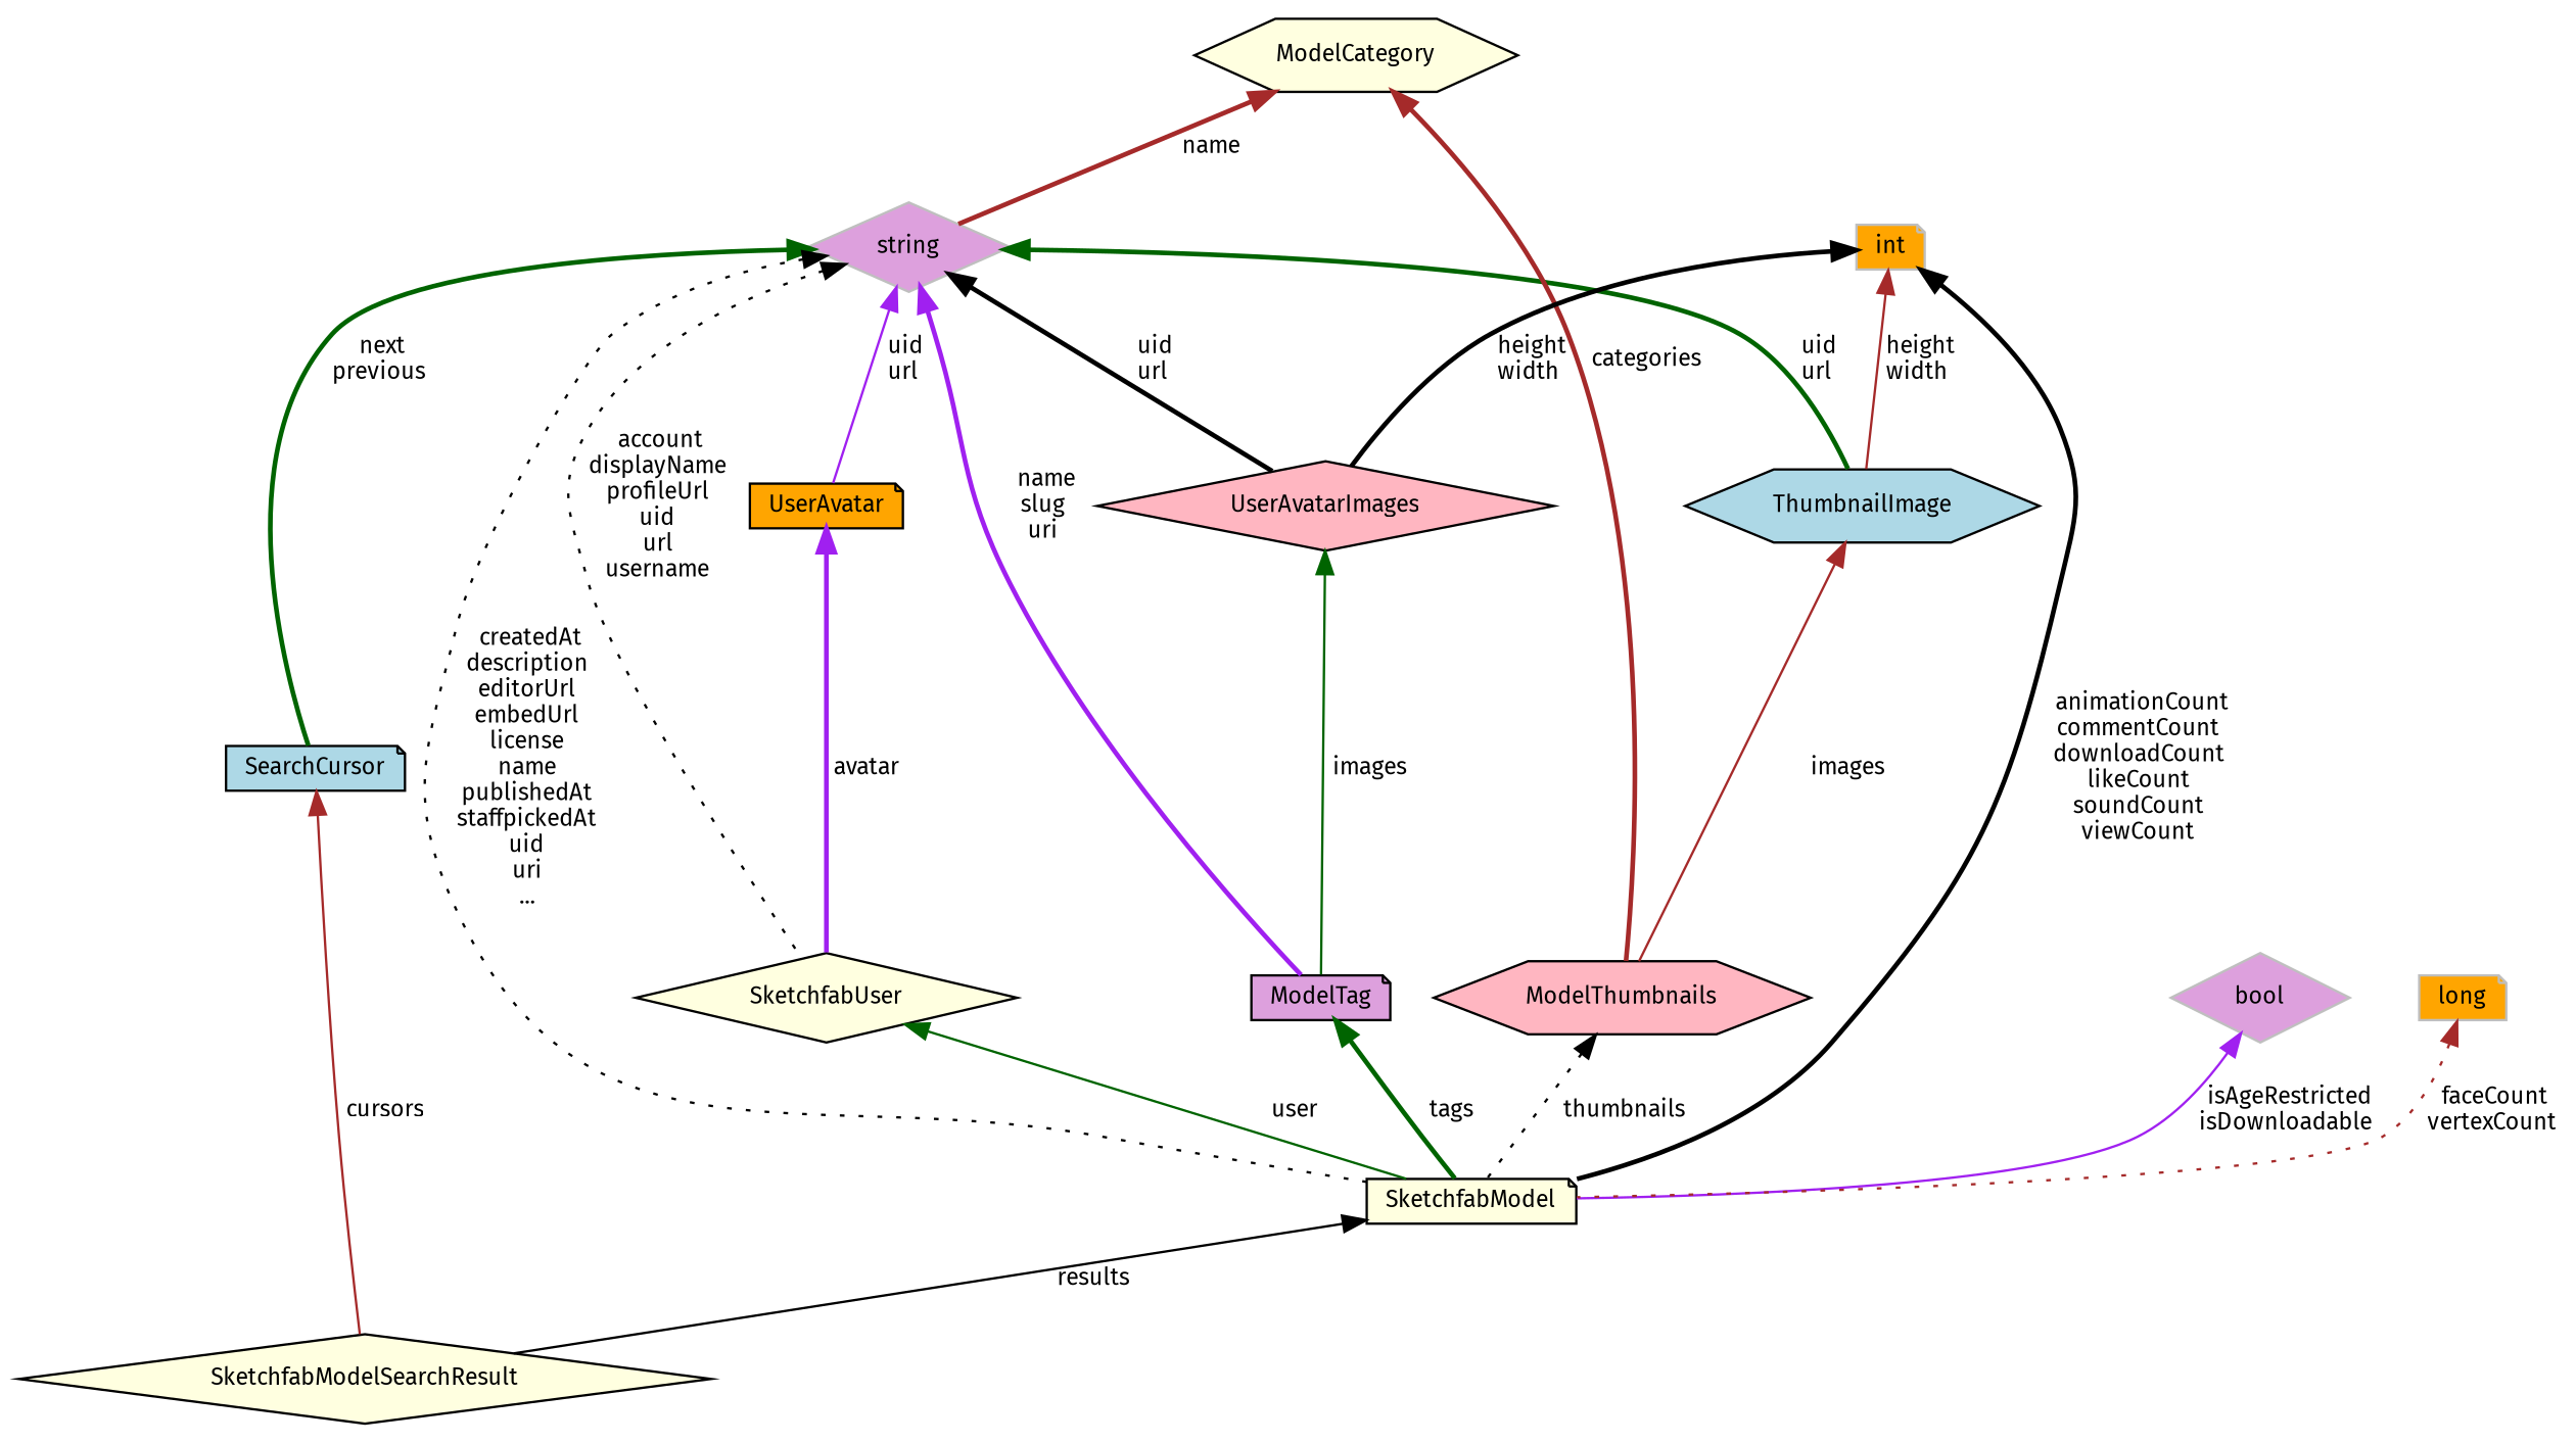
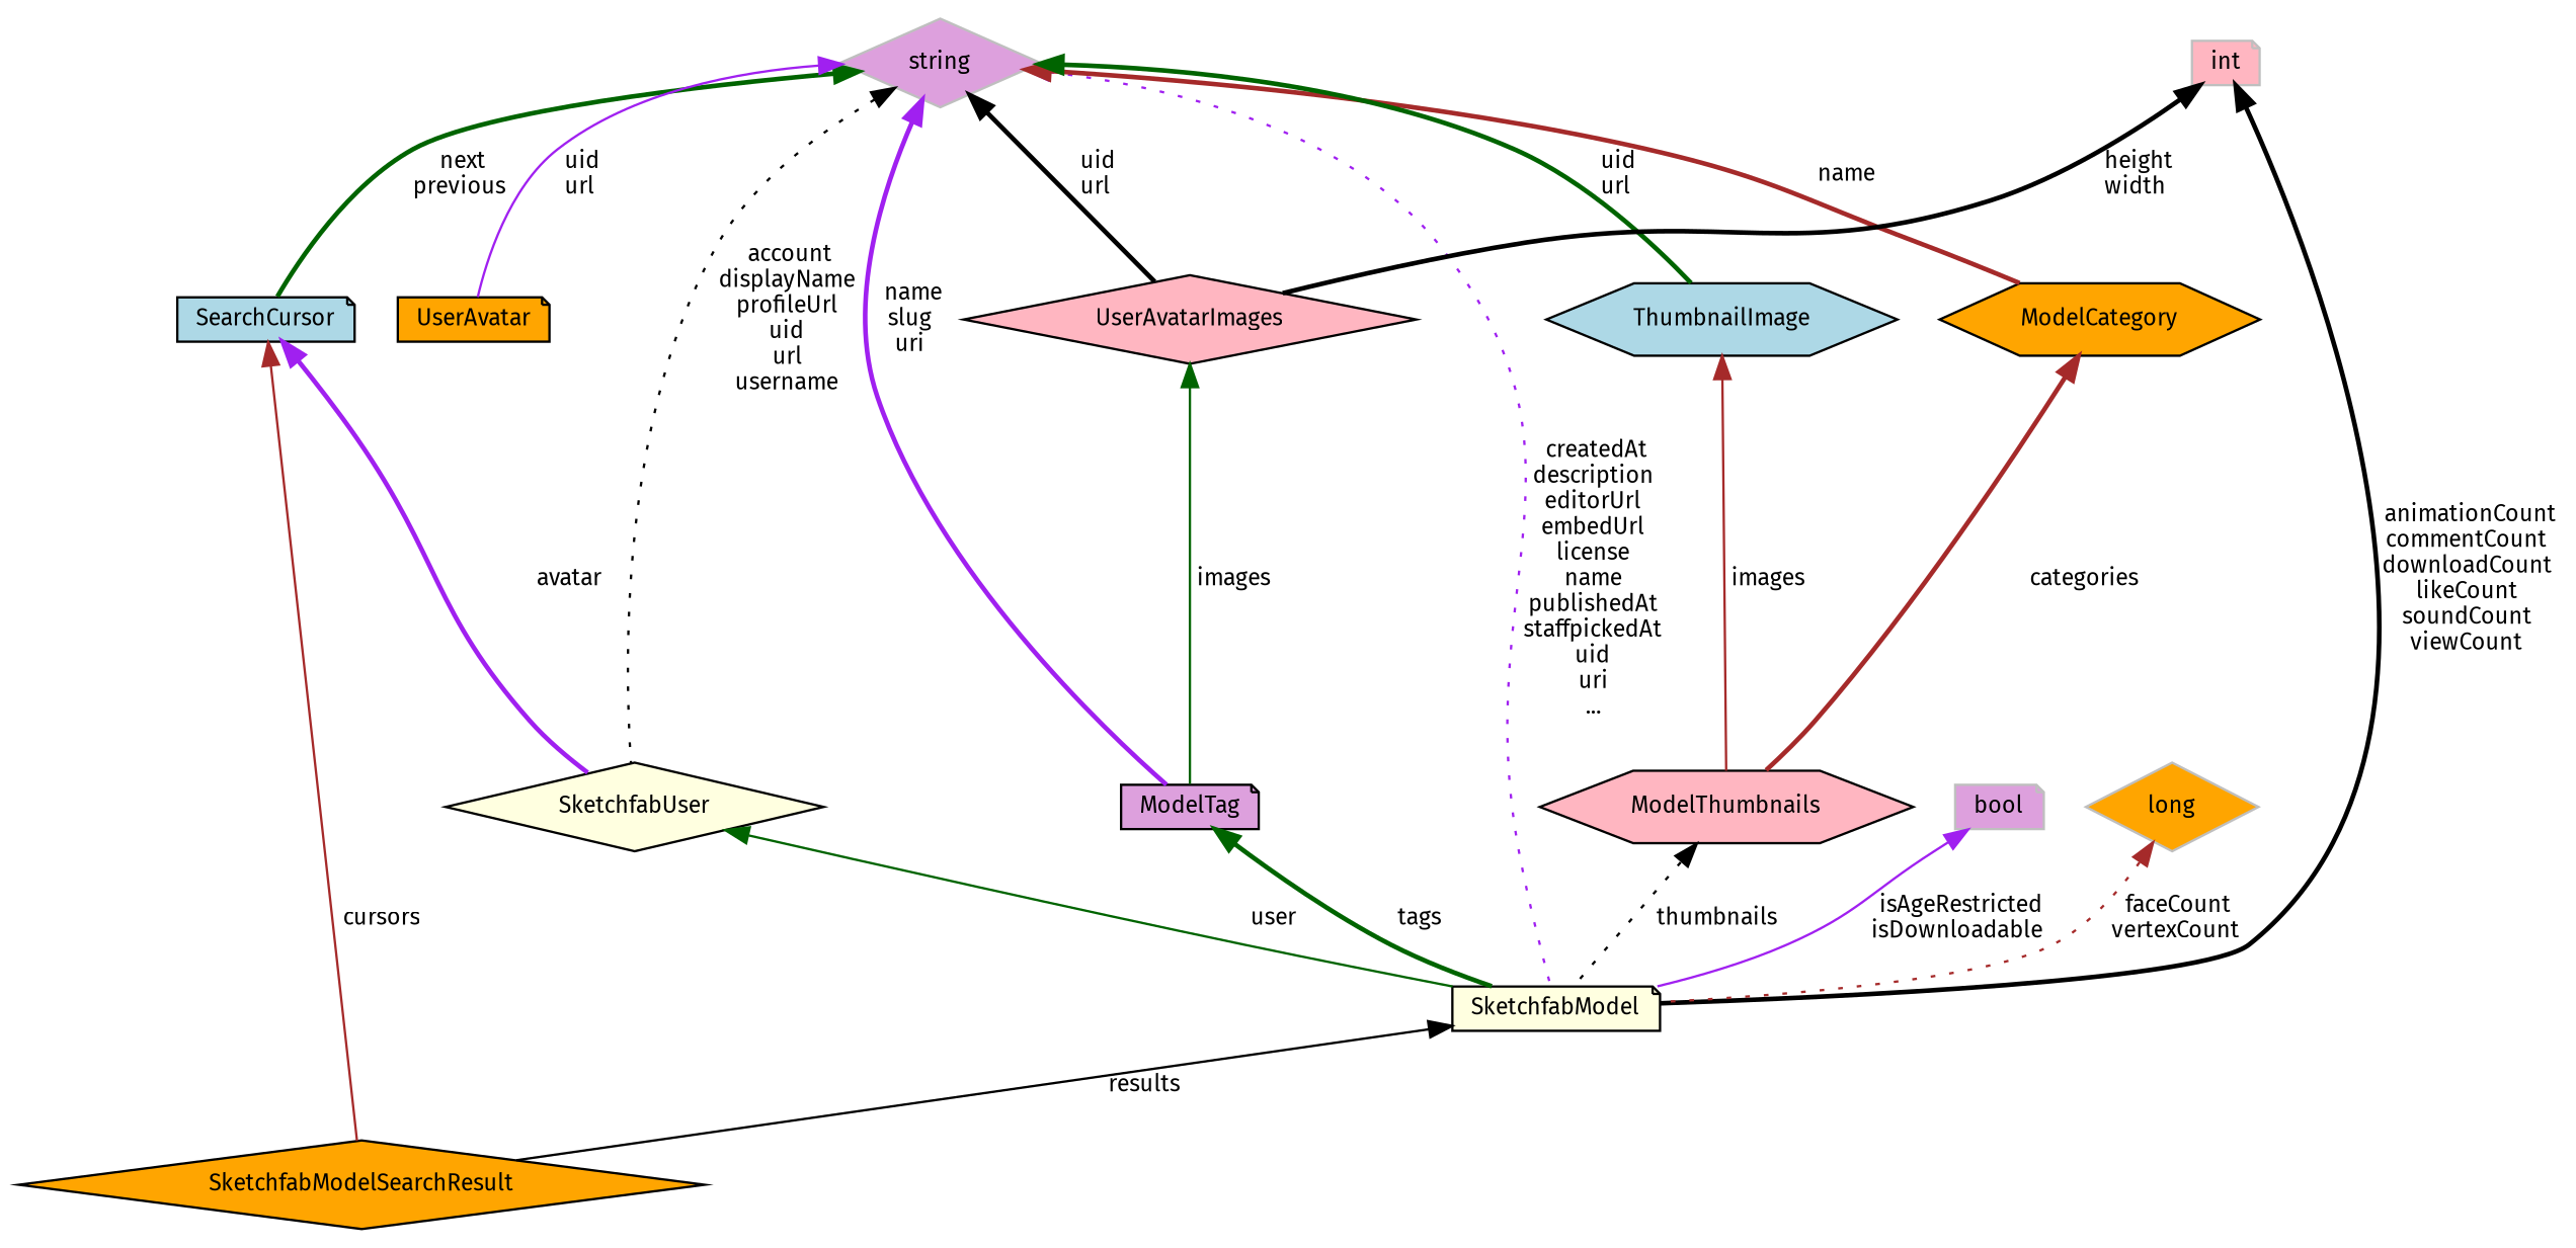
  digraph {
    fontname="Fira Sans"
    node [color=black fillcolor=lightyellow fontname="Fira Sans" fontsize=10 shape=note style=filled]
    edge [color=black dir=back fontname="Fira Sans" fontsize=10 labelfontname=Helvetica labelfontsize=10 style=bold]
-   n1 [fontcolor=black height=0.2 label=SketchfabModelSearchResult shape=diamond width=0.4]
+   n1 [fillcolor=orange fontcolor=black height=0.2 label=SketchfabModelSearchResult shape=diamond width=0.4]
    n2 [fillcolor=lightblue height=0.2 label=SearchCursor width=0.4]
    n3 [color=grey75 fillcolor=plum height=0.2 label=string shape=diamond width=0.4]
    n4 [height=0.2 label=SketchfabModel width=0.4]
    n5 [height=0.2 label=SketchfabUser shape=diamond width=0.4]
    n6 [fillcolor=orange height=0.2 label=UserAvatar width=0.4]
    n7 [fillcolor=lightpink height=0.2 label=UserAvatarImages shape=diamond width=0.4]
-   n8 [height=0.2 label=ModelCategory shape=hexagon width=0.4]
+   n8 [fillcolor=orange height=0.2 label=ModelCategory shape=hexagon width=0.4]
    n9 [fillcolor=plum height=0.2 label=ModelTag width=0.4]
    n10 [fillcolor=lightblue height=0.2 label=ThumbnailImage shape=hexagon width=0.4]
    n11 [fillcolor=lightpink height=0.2 label=ModelThumbnails shape=hexagon width=0.4]
-   n12 [color=grey75 fillcolor=orange height=0.2 label=int width=0.4]
-   n13 [color=grey75 fillcolor=plum height=0.2 label=bool shape=diamond width=0.4]
-   n14 [color=grey75 fillcolor=orange height=0.2 label=long width=0.4]
+   n12 [color=grey75 fillcolor=lightpink height=0.2 label=int width=0.4]
+   n13 [color=grey75 fillcolor=plum height=0.2 label=bool width=0.4]
+   n14 [color=grey75 fillcolor=orange height=0.2 label=long shape=diamond width=0.4]
    n2 -> n1 [color=brown label=" cursors" style=solid]
    n3 -> n2 [color=darkgreen label=" next\nprevious"]
-   n3 -> n4 [label=" createdAt\ndescription\neditorUrl\nembedUrl\nlicense\nname\npublishedAt\nstaffpickedAt\nuid\nuri\n..." style=dotted]
+   n3 -> n4 [color=purple label=" createdAt\ndescription\neditorUrl\nembedUrl\nlicense\nname\npublishedAt\nstaffpickedAt\nuid\nuri\n..." style=dotted]
    n3 -> n5 [label=" account\ndisplayName\nprofileUrl\nuid\nurl\nusername" style=dotted]
    n3 -> n6 [color=purple label=" uid\nurl" style=solid]
    n3 -> n7 [label=" uid\nurl"]
-   n8 -> n3 [color=brown label=" name"]
+   n3 -> n8 [color=brown label=" name"]
    n3 -> n9 [color=purple label=" name\nslug\nuri"]
    n3 -> n10 [color=darkgreen label=" uid\nurl"]
    n4 -> n1 [label=" results" style=solid]
    n5 -> n4 [color=darkgreen label=" user" style=solid]
-   n6 -> n5 [color=purple label=" avatar"]
+   n2 -> n5 [color=purple label=" avatar"]
    n7 -> n9 [color=darkgreen label=" images" style=solid]
    n8 -> n11 [color=brown label=" categories"]
    n9 -> n4 [color=darkgreen label=" tags"]
    n10 -> n11 [color=brown label=" images" style=solid]
    n11 -> n4 [label=" thumbnails" style=dotted]
    n12 -> n4 [label=" animationCount\ncommentCount\ndownloadCount\nlikeCount\nsoundCount\nviewCount"]
    n12 -> n7 [label=" height\nwidth"]
-   n12 -> n10 [color=brown label=" height\nwidth" style=solid]
    n13 -> n4 [color=purple label=" isAgeRestricted\nisDownloadable" style=solid]
    n14 -> n4 [color=brown label=" faceCount\nvertexCount" style=dotted]
  }
